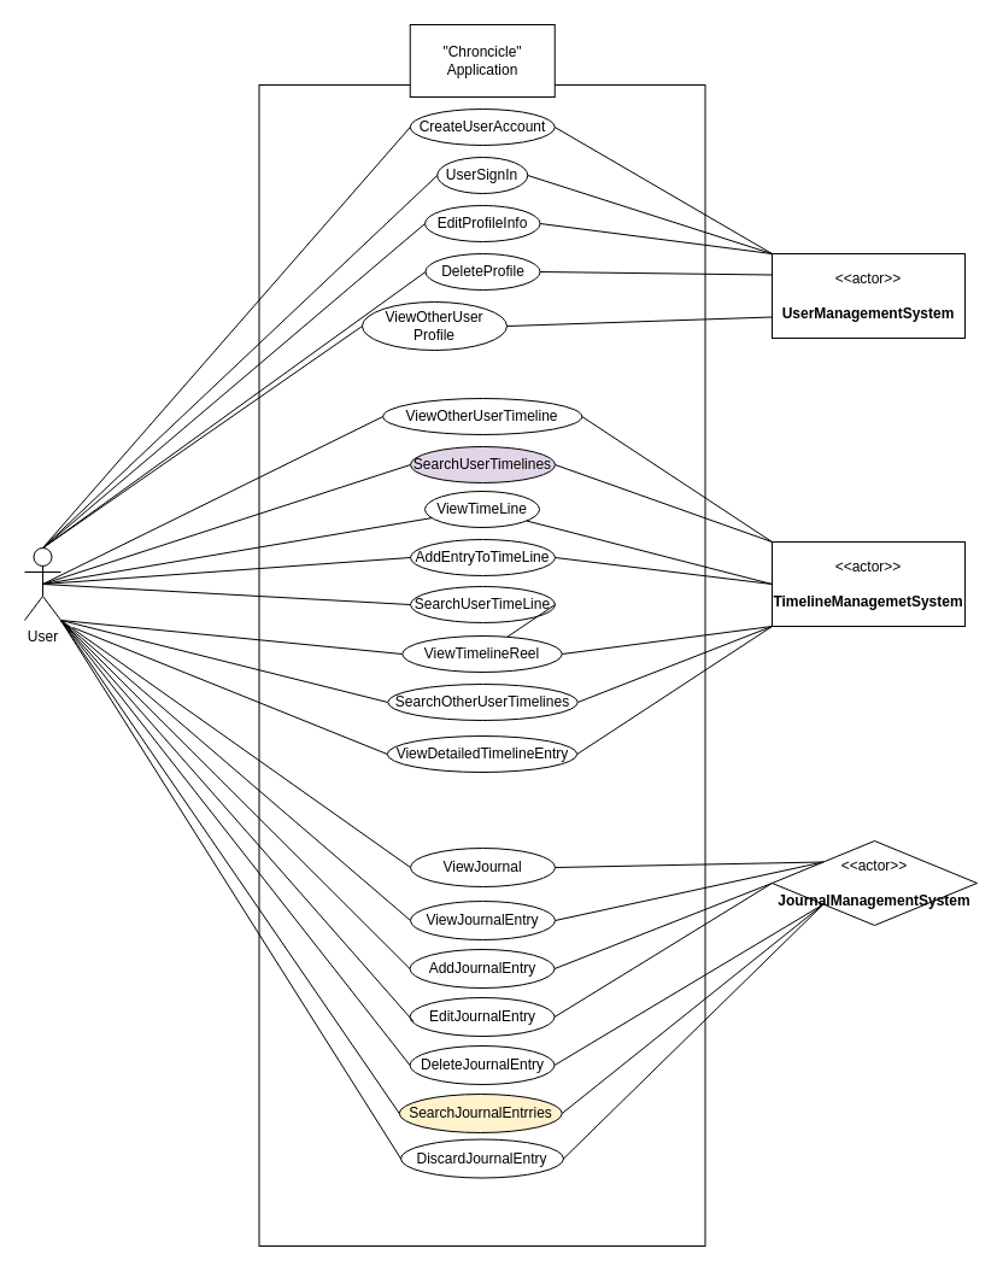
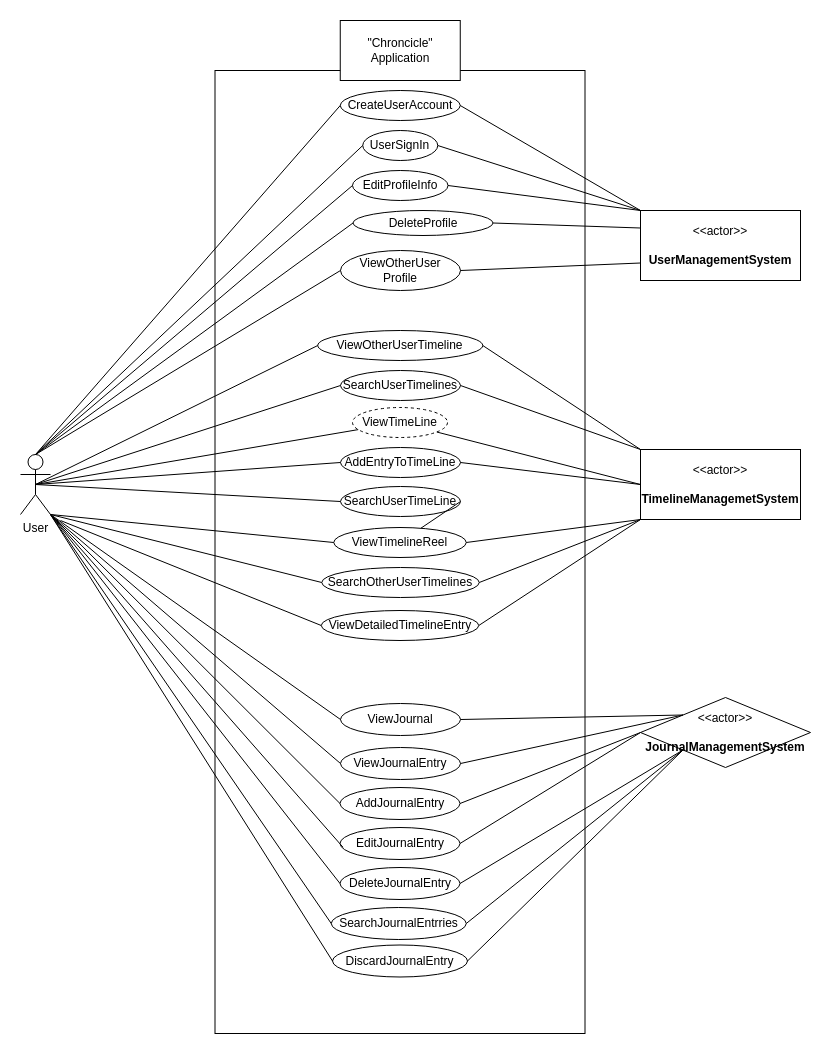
  <mxCell id="0" />
  <mxCell id="1" parent="0" />
  <mxCell id="2" value="" style="rounded=0;whiteSpace=wrap;html=1;" parent="1" vertex="1"><mxGeometry x="214.5" y="70" width="370" height="963" as="geometry" /></mxCell>
  <mxCell id="3" value="User" style="shape=umlActor;verticalLabelPosition=bottom;verticalAlign=top;html=1;outlineConnect=0;" parent="1" vertex="1"><mxGeometry x="20" y="454" width="30" height="60" as="geometry" /></mxCell>
  <mxCell id="4" value="&amp;lt;&amp;lt;actor&amp;gt;&amp;gt;&lt;br&gt;&lt;br&gt;&lt;b&gt;UserManagementSystem&lt;br&gt;&lt;/b&gt;" style="html=1;align=center;verticalAlign=middle;dashed=0;whiteSpace=wrap;" parent="1" vertex="1"><mxGeometry x="640" y="210" width="160" height="70" as="geometry" /></mxCell>
  <mxCell id="5" value="CreateUserAccount" style="ellipse;whiteSpace=wrap;html=1;" parent="1" vertex="1"><mxGeometry x="339.75" y="90" width="120" height="30" as="geometry" /></mxCell>
  <mxCell id="6" value="UserSignIn" style="ellipse;whiteSpace=wrap;html=1;" parent="1" vertex="1"><mxGeometry x="362.25" y="130" width="75" height="30" as="geometry" /></mxCell>
  <mxCell id="7" value="" style="endArrow=none;html=1;rounded=0;entryX=0;entryY=0.5;entryDx=0;entryDy=0;exitX=0.5;exitY=0;exitDx=0;exitDy=0;exitPerimeter=0;" parent="1" source="3" target="5" edge="1"><mxGeometry width="50" height="50" relative="1" as="geometry"><mxPoint x="196.5" y="250" as="sourcePoint" /><mxPoint x="426.5" y="270" as="targetPoint" /></mxGeometry></mxCell>
  <mxCell id="8" value="" style="endArrow=none;html=1;rounded=0;entryX=0;entryY=0.5;entryDx=0;entryDy=0;exitX=0.5;exitY=0;exitDx=0;exitDy=0;exitPerimeter=0;" parent="1" source="3" target="6" edge="1"><mxGeometry width="50" height="50" relative="1" as="geometry"><mxPoint x="196.5" y="270" as="sourcePoint" /><mxPoint x="296.5" y="320" as="targetPoint" /></mxGeometry></mxCell>
  <mxCell id="9" value="" style="endArrow=none;html=1;rounded=0;entryX=1;entryY=0.5;entryDx=0;entryDy=0;exitX=0;exitY=0;exitDx=0;exitDy=0;" parent="1" source="4" target="5" edge="1"><mxGeometry width="50" height="50" relative="1" as="geometry"><mxPoint x="603.5" y="275" as="sourcePoint" /><mxPoint x="426.5" y="270" as="targetPoint" /></mxGeometry></mxCell>
  <mxCell id="10" value="" style="endArrow=none;html=1;rounded=0;entryX=0;entryY=0;entryDx=0;entryDy=0;exitX=1;exitY=0.5;exitDx=0;exitDy=0;" parent="1" source="6" target="4" edge="1"><mxGeometry width="50" height="50" relative="1" as="geometry"><mxPoint x="456.5" y="330" as="sourcePoint" /><mxPoint x="603.5" y="274" as="targetPoint" /></mxGeometry></mxCell>
  <mxCell id="11" value="&quot;Chroncicle&quot; Application" style="rounded=0;whiteSpace=wrap;html=1;" parent="1" vertex="1"><mxGeometry x="339.75" y="20" width="120" height="60" as="geometry" /></mxCell>
  <mxCell id="12" value="EditProfileInfo" style="ellipse;whiteSpace=wrap;html=1;" parent="1" vertex="1"><mxGeometry x="352" y="170" width="95.5" height="30" as="geometry" /></mxCell>
  <mxCell id="13" value="" style="endArrow=none;html=1;rounded=0;entryX=0;entryY=0.5;entryDx=0;entryDy=0;exitX=0.5;exitY=0;exitDx=0;exitDy=0;exitPerimeter=0;" parent="1" source="3" target="12" edge="1"><mxGeometry width="50" height="50" relative="1" as="geometry"><mxPoint x="87" y="250" as="sourcePoint" /><mxPoint x="412" y="110" as="targetPoint" /></mxGeometry></mxCell>
  <mxCell id="14" value="" style="endArrow=none;html=1;rounded=0;exitX=1;exitY=0.5;exitDx=0;exitDy=0;entryX=0;entryY=0;entryDx=0;entryDy=0;" parent="1" source="12" target="4" edge="1"><mxGeometry width="50" height="50" relative="1" as="geometry"><mxPoint x="522" y="160" as="sourcePoint" /><mxPoint x="580" y="215" as="targetPoint" /></mxGeometry></mxCell>
- <mxCell id="15" value="DeleteProfile" style="ellipse;whiteSpace=wrap;html=1;" parent="1" vertex="1"><mxGeometry x="352.5" y="210" width="95" height="30" as="geometry" /></mxCell>
+ <mxCell id="15" value="DeleteProfile" style="ellipse;whiteSpace=wrap;html=1;" parent="1" vertex="1"><mxGeometry x="352.5" y="210" width="140" height="25" as="geometry" /></mxCell>
  <mxCell id="16" value="" style="endArrow=none;html=1;rounded=0;entryX=0;entryY=0.5;entryDx=0;entryDy=0;exitX=0.5;exitY=0;exitDx=0;exitDy=0;exitPerimeter=0;" parent="1" source="3" target="15" edge="1"><mxGeometry width="50" height="50" relative="1" as="geometry"><mxPoint x="190" y="350" as="sourcePoint" /><mxPoint x="430" y="260" as="targetPoint" /></mxGeometry></mxCell>
  <mxCell id="17" value="" style="endArrow=none;html=1;rounded=0;exitX=1;exitY=0.5;exitDx=0;exitDy=0;entryX=0;entryY=0.25;entryDx=0;entryDy=0;" parent="1" source="15" target="4" edge="1"><mxGeometry width="50" height="50" relative="1" as="geometry"><mxPoint x="540" y="310" as="sourcePoint" /><mxPoint x="598" y="365" as="targetPoint" /></mxGeometry></mxCell>
  <mxCell id="18" value="&amp;lt;&amp;lt;actor&amp;gt;&amp;gt;&lt;br&gt;&lt;br&gt;&lt;b style=&quot;border-color: var(--border-color);&quot;&gt;TimelineManagemetSystem&lt;/b&gt;&lt;b&gt;&lt;br&gt;&lt;/b&gt;" style="html=1;align=center;verticalAlign=middle;dashed=0;whiteSpace=wrap;" parent="1" vertex="1"><mxGeometry x="640" y="449" width="160" height="70" as="geometry" /></mxCell>
  <mxCell id="19" value="ViewOtherUserTimeline" style="ellipse;whiteSpace=wrap;html=1;" parent="1" vertex="1"><mxGeometry x="317.25" y="330" width="165" height="30" as="geometry" /></mxCell>
  <mxCell id="20" value="" style="endArrow=none;html=1;rounded=0;entryX=0;entryY=0.5;entryDx=0;entryDy=0;exitX=0.5;exitY=0.5;exitDx=0;exitDy=0;exitPerimeter=0;" parent="1" source="3" target="19" edge="1"><mxGeometry width="50" height="50" relative="1" as="geometry"><mxPoint x="65" y="400" as="sourcePoint" /><mxPoint x="290" y="230" as="targetPoint" /></mxGeometry></mxCell>
- <mxCell id="21" value="SearchUserTimelines" style="ellipse;whiteSpace=wrap;html=1;fillColor=#e1d5e7;" parent="1" vertex="1"><mxGeometry x="340" y="370" width="120" height="30" as="geometry" /></mxCell>
+ <mxCell id="21" value="SearchUserTimelines" style="ellipse;whiteSpace=wrap;html=1;" parent="1" vertex="1"><mxGeometry x="340" y="370" width="120" height="30" as="geometry" /></mxCell>
  <mxCell id="22" value="" style="endArrow=none;html=1;rounded=0;entryX=0;entryY=0.5;entryDx=0;entryDy=0;exitX=0.5;exitY=0.5;exitDx=0;exitDy=0;exitPerimeter=0;" parent="1" source="3" target="21" edge="1"><mxGeometry width="50" height="50" relative="1" as="geometry"><mxPoint x="180" y="340" as="sourcePoint" /><mxPoint x="355" y="390" as="targetPoint" /></mxGeometry></mxCell>
  <mxCell id="23" value="" style="endArrow=none;html=1;rounded=0;exitX=1;exitY=0.5;exitDx=0;exitDy=0;entryX=0;entryY=0;entryDx=0;entryDy=0;" parent="1" source="19" target="18" edge="1"><mxGeometry width="50" height="50" relative="1" as="geometry"><mxPoint x="488" y="270" as="sourcePoint" /><mxPoint x="600" y="317" as="targetPoint" /></mxGeometry></mxCell>
  <mxCell id="24" value="" style="endArrow=none;html=1;rounded=0;exitX=1;exitY=0.5;exitDx=0;exitDy=0;entryX=0;entryY=0;entryDx=0;entryDy=0;" parent="1" source="21" target="18" edge="1"><mxGeometry width="50" height="50" relative="1" as="geometry"><mxPoint x="380" y="310" as="sourcePoint" /><mxPoint x="430" y="260" as="targetPoint" /></mxGeometry></mxCell>
- <mxCell id="25" value="ViewTimeLine" style="ellipse;whiteSpace=wrap;html=1;" parent="1" vertex="1"><mxGeometry x="352" y="407" width="95" height="30" as="geometry" /></mxCell>
+ <mxCell id="25" value="ViewTimeLine" style="ellipse;whiteSpace=wrap;html=1;dashed=1;" parent="1" vertex="1"><mxGeometry x="352" y="407" width="95" height="30" as="geometry" /></mxCell>
  <mxCell id="26" value="" style="endArrow=none;html=1;rounded=0;exitX=0.5;exitY=0.5;exitDx=0;exitDy=0;exitPerimeter=0;" parent="1" source="3" target="25" edge="1"><mxGeometry width="50" height="50" relative="1" as="geometry"><mxPoint x="70" y="400" as="sourcePoint" /><mxPoint x="335" y="400" as="targetPoint" /></mxGeometry></mxCell>
  <mxCell id="27" value="SearchUserTimeLine" style="ellipse;whiteSpace=wrap;html=1;" parent="1" vertex="1"><mxGeometry x="340" y="486" width="120" height="30" as="geometry" /></mxCell>
  <mxCell id="28" value="" style="endArrow=none;html=1;rounded=0;entryX=0;entryY=0.5;entryDx=0;entryDy=0;exitX=0.5;exitY=0.5;exitDx=0;exitDy=0;exitPerimeter=0;" parent="1" source="3" target="27" edge="1"><mxGeometry width="50" height="50" relative="1" as="geometry"><mxPoint x="170" y="490" as="sourcePoint" /><mxPoint x="420" y="400" as="targetPoint" /></mxGeometry></mxCell>
  <mxCell id="29" value="" style="endArrow=none;html=1;rounded=0;exitX=1;exitY=0.5;exitDx=0;exitDy=0;" parent="1" source="27" target="37" edge="1"><mxGeometry width="50" height="50" relative="1" as="geometry"><mxPoint x="530" y="370" as="sourcePoint" /><mxPoint x="610" y="490" as="targetPoint" /></mxGeometry></mxCell>
  <mxCell id="30" value="AddEntryToTimeLine" style="ellipse;whiteSpace=wrap;html=1;" parent="1" vertex="1"><mxGeometry x="340" y="447" width="120" height="30" as="geometry" /></mxCell>
  <mxCell id="31" value="" style="endArrow=none;html=1;rounded=0;entryX=0;entryY=0.5;entryDx=0;entryDy=0;exitX=0.5;exitY=0.5;exitDx=0;exitDy=0;exitPerimeter=0;" parent="1" source="3" target="30" edge="1"><mxGeometry width="50" height="50" relative="1" as="geometry"><mxPoint x="170" y="490" as="sourcePoint" /><mxPoint x="280" y="370" as="targetPoint" /></mxGeometry></mxCell>
  <mxCell id="32" value="" style="endArrow=none;html=1;rounded=0;exitX=1;exitY=0.5;exitDx=0;exitDy=0;entryX=0;entryY=0.5;entryDx=0;entryDy=0;" parent="1" source="30" target="18" edge="1"><mxGeometry width="50" height="50" relative="1" as="geometry"><mxPoint x="465" y="620" as="sourcePoint" /><mxPoint x="610" y="490" as="targetPoint" /></mxGeometry></mxCell>
  <mxCell id="33" value="" style="endArrow=none;html=1;rounded=0;entryX=0;entryY=0.5;entryDx=0;entryDy=0;" parent="1" source="25" target="18" edge="1"><mxGeometry width="50" height="50" relative="1" as="geometry"><mxPoint x="455" y="370" as="sourcePoint" /><mxPoint x="610" y="490" as="targetPoint" /></mxGeometry></mxCell>
- <mxCell id="34" value="ViewOtherUser Profile" style="ellipse;whiteSpace=wrap;html=1;" parent="1" vertex="1"><mxGeometry x="300" y="250" width="120" height="40" as="geometry" /></mxCell>
+ <mxCell id="34" value="ViewOtherUser Profile" style="ellipse;whiteSpace=wrap;html=1;" parent="1" vertex="1"><mxGeometry x="340" y="250" width="120" height="40" as="geometry" /></mxCell>
  <mxCell id="35" value="" style="endArrow=none;html=1;rounded=0;entryX=0;entryY=0.5;entryDx=0;entryDy=0;exitX=0.5;exitY=0;exitDx=0;exitDy=0;exitPerimeter=0;" parent="1" source="3" target="34" edge="1"><mxGeometry width="50" height="50" relative="1" as="geometry"><mxPoint x="65" y="120" as="sourcePoint" /><mxPoint x="430" y="10" as="targetPoint" /></mxGeometry></mxCell>
  <mxCell id="36" value="" style="endArrow=none;html=1;rounded=0;entryX=0;entryY=0.75;entryDx=0;entryDy=0;exitX=1;exitY=0.5;exitDx=0;exitDy=0;" parent="1" source="34" target="4" edge="1"><mxGeometry width="50" height="50" relative="1" as="geometry"><mxPoint x="540" y="10" as="sourcePoint" /><mxPoint x="630" y="-22.5" as="targetPoint" /></mxGeometry></mxCell>
  <mxCell id="37" value="ViewTimelineReel" style="ellipse;whiteSpace=wrap;html=1;" parent="1" vertex="1"><mxGeometry x="333.25" y="527" width="132.5" height="30" as="geometry" /></mxCell>
  <mxCell id="38" value="" style="endArrow=none;html=1;rounded=0;entryX=0;entryY=0.5;entryDx=0;entryDy=0;exitX=1;exitY=1;exitDx=0;exitDy=0;exitPerimeter=0;" parent="1" source="3" target="37" edge="1"><mxGeometry width="50" height="50" relative="1" as="geometry"><mxPoint x="170" y="660" as="sourcePoint" /><mxPoint x="325" y="590" as="targetPoint" /></mxGeometry></mxCell>
  <mxCell id="39" value="" style="endArrow=none;html=1;rounded=0;entryX=0;entryY=1;entryDx=0;entryDy=0;exitX=1;exitY=0.5;exitDx=0;exitDy=0;" parent="1" source="37" target="18" edge="1"><mxGeometry width="50" height="50" relative="1" as="geometry"><mxPoint x="514" y="515.98" as="sourcePoint" /><mxPoint x="590" y="685" as="targetPoint" /></mxGeometry></mxCell>
  <mxCell id="40" value="SearchOtherUserTimelines" style="ellipse;whiteSpace=wrap;html=1;" parent="1" vertex="1"><mxGeometry x="321.25" y="567" width="157.5" height="30" as="geometry" /></mxCell>
  <mxCell id="41" value="" style="endArrow=none;html=1;rounded=0;entryX=0;entryY=0.5;entryDx=0;entryDy=0;exitX=1;exitY=1;exitDx=0;exitDy=0;exitPerimeter=0;" parent="1" source="3" target="40" edge="1"><mxGeometry width="50" height="50" relative="1" as="geometry"><mxPoint x="80" y="430" as="sourcePoint" /><mxPoint x="410" y="550" as="targetPoint" /></mxGeometry></mxCell>
  <mxCell id="42" value="" style="endArrow=none;html=1;rounded=0;exitX=1;exitY=0.5;exitDx=0;exitDy=0;entryX=0;entryY=1;entryDx=0;entryDy=0;" parent="1" source="40" target="18" edge="1"><mxGeometry width="50" height="50" relative="1" as="geometry"><mxPoint x="560" y="810" as="sourcePoint" /><mxPoint x="670" y="630" as="targetPoint" /></mxGeometry></mxCell>
  <mxCell id="43" value="ViewJournalEntry" style="ellipse;whiteSpace=wrap;html=1;" parent="1" vertex="1"><mxGeometry x="340" y="747" width="120" height="32" as="geometry" /></mxCell>
  <mxCell id="44" value="&amp;lt;&amp;lt;actor&amp;gt;&amp;gt;&lt;br&gt;&lt;br&gt;&lt;b&gt;JournalManagementSystem&lt;br&gt;&lt;/b&gt;" style="rhombus;html=1;align=center;verticalAlign=middle;dashed=0;whiteSpace=wrap;" parent="1" vertex="1"><mxGeometry x="640" y="697" width="170" height="70" as="geometry" /></mxCell>
  <mxCell id="45" value="" style="endArrow=none;html=1;rounded=0;entryX=0;entryY=0.5;entryDx=0;entryDy=0;exitX=1;exitY=1;exitDx=0;exitDy=0;exitPerimeter=0;" parent="1" source="3" target="43" edge="1"><mxGeometry width="50" height="50" relative="1" as="geometry"><mxPoint x="170" y="742" as="sourcePoint" /><mxPoint x="335" y="692" as="targetPoint" /></mxGeometry></mxCell>
- <mxCell id="46" value="SearchJournalEntrries" style="ellipse;whiteSpace=wrap;html=1;fillColor=#fff2cc;" parent="1" vertex="1"><mxGeometry x="330.75" y="907" width="135" height="32" as="geometry" /></mxCell>
+ <mxCell id="46" value="SearchJournalEntrries" style="ellipse;whiteSpace=wrap;html=1;" parent="1" vertex="1"><mxGeometry x="330.75" y="907" width="135" height="32" as="geometry" /></mxCell>
  <mxCell id="47" value="" style="endArrow=none;html=1;rounded=0;entryX=0;entryY=0.5;entryDx=0;entryDy=0;exitX=1;exitY=1;exitDx=0;exitDy=0;exitPerimeter=0;" parent="1" source="3" target="46" edge="1"><mxGeometry width="50" height="50" relative="1" as="geometry"><mxPoint x="180" y="832" as="sourcePoint" /><mxPoint x="420" y="692" as="targetPoint" /></mxGeometry></mxCell>
  <mxCell id="48" value="" style="endArrow=none;html=1;rounded=0;exitX=1;exitY=0.5;exitDx=0;exitDy=0;entryX=0;entryY=1;entryDx=0;entryDy=0;" parent="1" source="46" target="44" edge="1"><mxGeometry width="50" height="50" relative="1" as="geometry"><mxPoint x="530" y="662" as="sourcePoint" /><mxPoint x="590" y="792" as="targetPoint" /></mxGeometry></mxCell>
  <mxCell id="49" value="AddJournalEntry" style="ellipse;whiteSpace=wrap;html=1;" parent="1" vertex="1"><mxGeometry x="339.5" y="787" width="120" height="32" as="geometry" /></mxCell>
  <mxCell id="50" value="DeleteJournalEntry" style="ellipse;whiteSpace=wrap;html=1;" parent="1" vertex="1"><mxGeometry x="339.5" y="867" width="120" height="32" as="geometry" /></mxCell>
  <mxCell id="51" value="EditJournalEntry" style="ellipse;whiteSpace=wrap;html=1;" parent="1" vertex="1"><mxGeometry x="339.5" y="827" width="120" height="32" as="geometry" /></mxCell>
  <mxCell id="52" value="" style="endArrow=none;html=1;rounded=0;entryX=0;entryY=0.5;entryDx=0;entryDy=0;exitX=1;exitY=1;exitDx=0;exitDy=0;exitPerimeter=0;" parent="1" source="3" target="49" edge="1"><mxGeometry width="50" height="50" relative="1" as="geometry"><mxPoint x="180" y="752" as="sourcePoint" /><mxPoint x="280" y="662" as="targetPoint" /></mxGeometry></mxCell>
  <mxCell id="53" value="" style="endArrow=none;html=1;rounded=0;entryX=0.025;entryY=0.617;entryDx=0;entryDy=0;entryPerimeter=0;exitX=1;exitY=1;exitDx=0;exitDy=0;exitPerimeter=0;" parent="1" source="3" target="51" edge="1"><mxGeometry width="50" height="50" relative="1" as="geometry"><mxPoint x="180" y="772" as="sourcePoint" /><mxPoint x="280" y="742" as="targetPoint" /></mxGeometry></mxCell>
  <mxCell id="54" value="" style="endArrow=none;html=1;rounded=0;entryX=0;entryY=0.5;entryDx=0;entryDy=0;exitX=1;exitY=1;exitDx=0;exitDy=0;exitPerimeter=0;" parent="1" source="3" target="50" edge="1"><mxGeometry width="50" height="50" relative="1" as="geometry"><mxPoint x="180" y="792" as="sourcePoint" /><mxPoint x="283" y="829" as="targetPoint" /></mxGeometry></mxCell>
  <mxCell id="55" value="" style="endArrow=none;html=1;rounded=0;exitX=1;exitY=0.5;exitDx=0;exitDy=0;entryX=0;entryY=0.5;entryDx=0;entryDy=0;" parent="1" source="51" target="44" edge="1"><mxGeometry width="50" height="50" relative="1" as="geometry"><mxPoint x="465" y="742" as="sourcePoint" /><mxPoint x="590" y="792" as="targetPoint" /></mxGeometry></mxCell>
  <mxCell id="56" value="" style="endArrow=none;html=1;rounded=0;exitX=1;exitY=0.5;exitDx=0;exitDy=0;entryX=0;entryY=1;entryDx=0;entryDy=0;" parent="1" source="50" target="44" edge="1"><mxGeometry width="50" height="50" relative="1" as="geometry"><mxPoint x="475" y="752" as="sourcePoint" /><mxPoint x="590" y="792" as="targetPoint" /></mxGeometry></mxCell>
  <mxCell id="57" value="" style="endArrow=none;html=1;rounded=0;exitX=1;exitY=0.5;exitDx=0;exitDy=0;entryX=0;entryY=0;entryDx=0;entryDy=0;" parent="1" source="43" target="44" edge="1"><mxGeometry width="50" height="50" relative="1" as="geometry"><mxPoint x="465" y="822" as="sourcePoint" /><mxPoint x="590" y="792" as="targetPoint" /></mxGeometry></mxCell>
  <mxCell id="58" value="" style="endArrow=none;html=1;rounded=0;exitX=1;exitY=0.5;exitDx=0;exitDy=0;entryX=0;entryY=0.5;entryDx=0;entryDy=0;" parent="1" source="49" target="44" edge="1"><mxGeometry width="50" height="50" relative="1" as="geometry"><mxPoint x="465" y="662" as="sourcePoint" /><mxPoint x="590" y="792" as="targetPoint" /></mxGeometry></mxCell>
  <mxCell id="59" value="ViewDetailedTimelineEntry" style="ellipse;whiteSpace=wrap;html=1;" vertex="1" parent="1"><mxGeometry x="320.75" y="610" width="157.5" height="30" as="geometry" /></mxCell>
  <mxCell id="60" value="" style="endArrow=none;html=1;rounded=0;entryX=0;entryY=0.5;entryDx=0;entryDy=0;" edge="1" parent="1" target="59"><mxGeometry width="50" height="50" relative="1" as="geometry"><mxPoint x="60" y="520" as="sourcePoint" /><mxPoint x="410" y="586" as="targetPoint" /></mxGeometry></mxCell>
  <mxCell id="61" value="" style="endArrow=none;html=1;rounded=0;exitX=1;exitY=0.5;exitDx=0;exitDy=0;entryX=0;entryY=1;entryDx=0;entryDy=0;" edge="1" parent="1" source="59" target="18"><mxGeometry width="50" height="50" relative="1" as="geometry"><mxPoint x="560" y="846" as="sourcePoint" /><mxPoint x="640" y="555" as="targetPoint" /></mxGeometry></mxCell>
  <mxCell id="62" value="ViewJournal" style="ellipse;whiteSpace=wrap;html=1;" vertex="1" parent="1"><mxGeometry x="340" y="703" width="120" height="32" as="geometry" /></mxCell>
  <mxCell id="63" value="" style="endArrow=none;html=1;rounded=0;entryX=0;entryY=0.5;entryDx=0;entryDy=0;exitX=1;exitY=1;exitDx=0;exitDy=0;exitPerimeter=0;" edge="1" parent="1" target="62" source="3"><mxGeometry width="50" height="50" relative="1" as="geometry"><mxPoint x="50" y="470" as="sourcePoint" /><mxPoint x="335" y="648" as="targetPoint" /></mxGeometry></mxCell>
  <mxCell id="64" value="" style="endArrow=none;html=1;rounded=0;exitX=1;exitY=0.5;exitDx=0;exitDy=0;entryX=0;entryY=0;entryDx=0;entryDy=0;" edge="1" parent="1" source="62" target="44"><mxGeometry width="50" height="50" relative="1" as="geometry"><mxPoint x="465" y="778" as="sourcePoint" /><mxPoint x="640" y="653" as="targetPoint" /></mxGeometry></mxCell>
  <mxCell id="65" value="DiscardJournalEntry" style="ellipse;whiteSpace=wrap;html=1;" vertex="1" parent="1"><mxGeometry x="332" y="944.5" width="135" height="32" as="geometry" /></mxCell>
  <mxCell id="66" value="" style="endArrow=none;html=1;rounded=0;entryX=0;entryY=0.5;entryDx=0;entryDy=0;exitX=1;exitY=1;exitDx=0;exitDy=0;exitPerimeter=0;" edge="1" parent="1" target="65" source="3"><mxGeometry width="50" height="50" relative="1" as="geometry"><mxPoint x="40" y="550" as="sourcePoint" /><mxPoint x="420" y="728.5" as="targetPoint" /></mxGeometry></mxCell>
  <mxCell id="67" value="" style="endArrow=none;html=1;rounded=0;exitX=1;exitY=0.5;exitDx=0;exitDy=0;entryX=0;entryY=1;entryDx=0;entryDy=0;" edge="1" parent="1" source="65" target="44"><mxGeometry width="50" height="50" relative="1" as="geometry"><mxPoint x="530" y="698.5" as="sourcePoint" /><mxPoint x="640" y="803.5" as="targetPoint" /></mxGeometry></mxCell>
